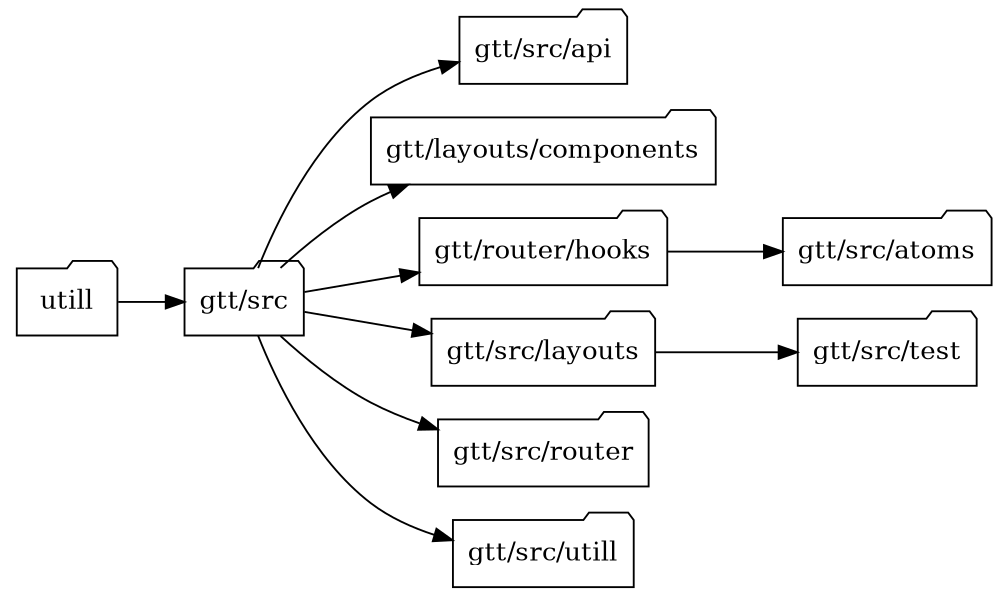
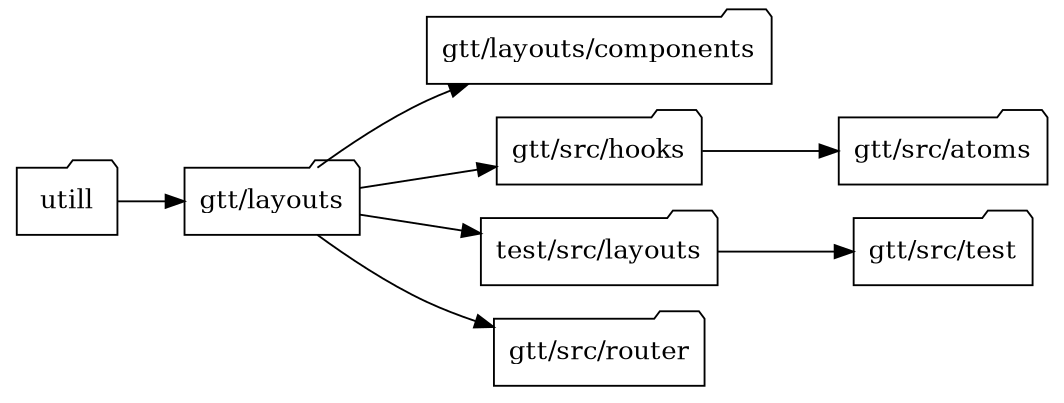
  digraph {
    rankdir=LR
    node [shape=folder]
    n1 [label=utill]
-   "gtt/src"
-   "gtt/src/api"
+   "gtt/src" [label="gtt/layouts"]
    n4 [label="gtt/layouts/components"]
-   "gtt/src/hooks" [label="gtt/router/hooks"]
-   "gtt/src/layouts"
+   "gtt/src/hooks"
+   "gtt/src/layouts" [label="test/src/layouts"]
    "gtt/src/router"
-   "gtt/src/utill"
    "gtt/src/atoms"
    "gtt/src/test"
    n1 -> "gtt/src"
-   "gtt/src" -> "gtt/src/api"
    "gtt/src" -> n4
    "gtt/src" -> "gtt/src/hooks"
    "gtt/src" -> "gtt/src/layouts"
    "gtt/src" -> "gtt/src/router"
-   "gtt/src" -> "gtt/src/utill"
    "gtt/src/hooks" -> "gtt/src/atoms"
    "gtt/src/layouts" -> "gtt/src/test"
  }
